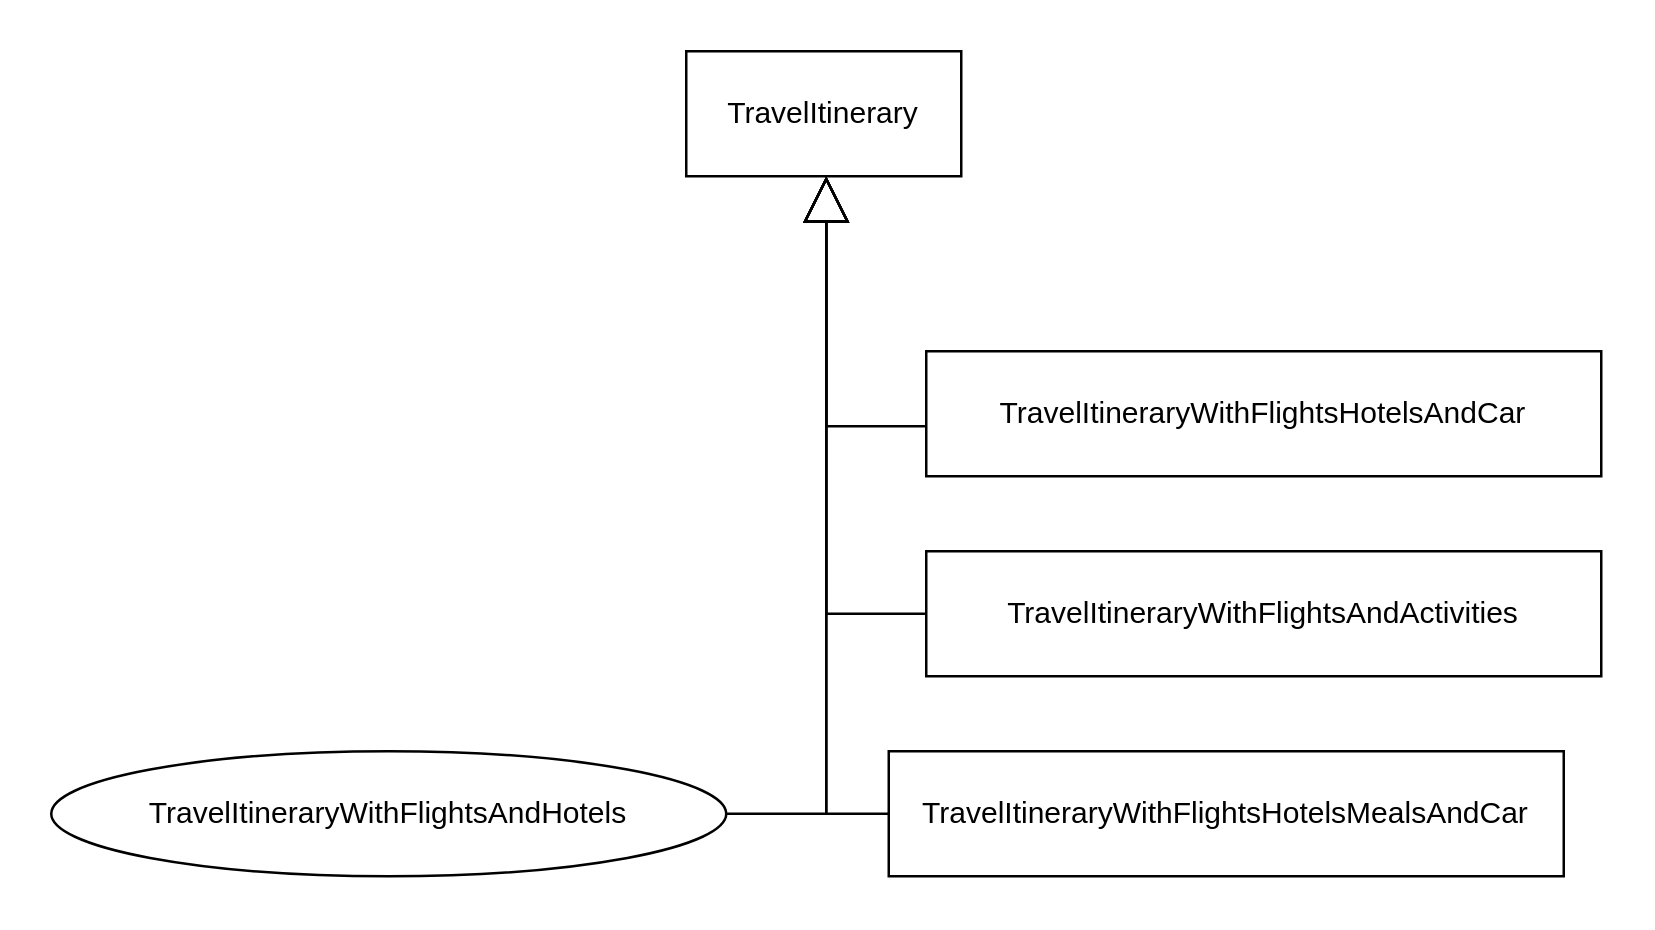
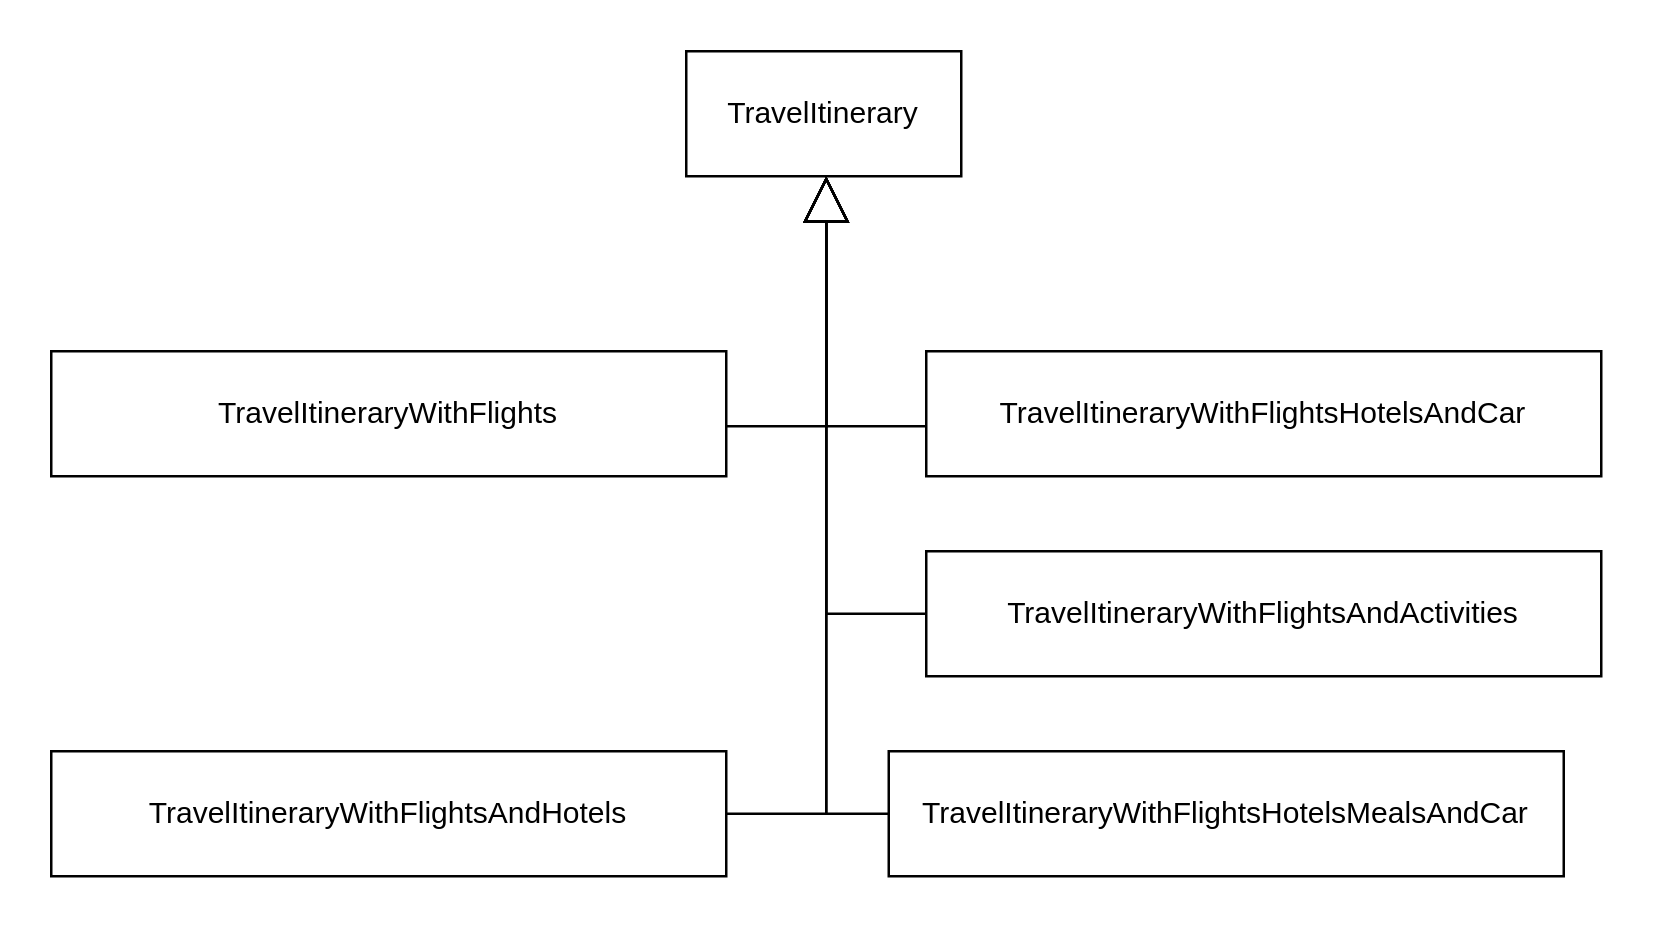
  <mxCell id="0" />
  <mxCell id="1" parent="0" />
  <mxCell id="2" value="TravelItinerary" style="html=1;whiteSpace=wrap;" vertex="1" parent="1"><mxGeometry x="274" y="20" width="110" height="50" as="geometry" /></mxCell>
- <mxCell id="4" value="TravelItineraryWithFlightsAndHotels" style="ellipse;html=1;whiteSpace=wrap;" vertex="1" parent="1"><mxGeometry x="20" y="300" width="270" height="50" as="geometry" /></mxCell>
+ <mxCell id="3" value="TravelItineraryWithFlights" style="html=1;whiteSpace=wrap;" vertex="1" parent="1"><mxGeometry x="20" y="140" width="270" height="50" as="geometry" /></mxCell>
+ <mxCell id="4" value="TravelItineraryWithFlightsAndHotels" style="html=1;whiteSpace=wrap;" vertex="1" parent="1"><mxGeometry x="20" y="300" width="270" height="50" as="geometry" /></mxCell>
  <mxCell id="5" value="TravelItineraryWithFlightsHotelsAndCar" style="html=1;whiteSpace=wrap;" vertex="1" parent="1"><mxGeometry x="370" y="140" width="270" height="50" as="geometry" /></mxCell>
  <mxCell id="6" value="TravelItineraryWithFlightsAndActivities" style="html=1;whiteSpace=wrap;" vertex="1" parent="1"><mxGeometry x="370" y="220" width="270" height="50" as="geometry" /></mxCell>
  <mxCell id="7" value="TravelItineraryWithFlightsHotelsMealsAndCar" style="html=1;whiteSpace=wrap;" vertex="1" parent="1"><mxGeometry x="355" y="300" width="270" height="50" as="geometry" /></mxCell>
+ <mxCell id="8" value="" style="endArrow=block;endSize=16;endFill=0;html=1;rounded=0;edgeStyle=orthogonalEdgeStyle;" edge="1" parent="1" source="3" target="2"><mxGeometry width="160" relative="1" as="geometry"><mxPoint x="120" y="100" as="sourcePoint" /><mxPoint x="280" y="100" as="targetPoint" /><Array as="points"><mxPoint x="330" y="170" /></Array></mxGeometry></mxCell>
  <mxCell id="9" value="" style="endArrow=block;endSize=16;endFill=0;html=1;rounded=0;edgeStyle=orthogonalEdgeStyle;" edge="1" parent="1" source="5" target="2"><mxGeometry width="160" relative="1" as="geometry"><mxPoint x="300" y="170" as="sourcePoint" /><mxPoint x="355" y="80" as="targetPoint" /><Array as="points"><mxPoint x="330" y="170" /></Array></mxGeometry></mxCell>
  <mxCell id="10" value="" style="endArrow=block;endSize=16;endFill=0;html=1;rounded=0;edgeStyle=orthogonalEdgeStyle;" edge="1" parent="1" source="6" target="2"><mxGeometry width="160" relative="1" as="geometry"><mxPoint x="300" y="255" as="sourcePoint" /><mxPoint x="340" y="80" as="targetPoint" /><Array as="points"><mxPoint x="330" y="245" /></Array></mxGeometry></mxCell>
  <mxCell id="11" value="" style="endArrow=block;endSize=16;endFill=0;html=1;rounded=0;edgeStyle=orthogonalEdgeStyle;" edge="1" parent="1" source="4" target="2"><mxGeometry width="160" relative="1" as="geometry"><mxPoint x="300" y="255" as="sourcePoint" /><mxPoint x="340" y="80" as="targetPoint" /><Array as="points"><mxPoint x="330" y="325" /></Array></mxGeometry></mxCell>
  <mxCell id="12" value="" style="endArrow=block;endSize=16;endFill=0;html=1;rounded=0;edgeStyle=orthogonalEdgeStyle;" edge="1" parent="1" source="7" target="2"><mxGeometry width="160" relative="1" as="geometry"><mxPoint x="300" y="335" as="sourcePoint" /><mxPoint x="340" y="80" as="targetPoint" /><Array as="points"><mxPoint x="330" y="325" /></Array></mxGeometry></mxCell>
